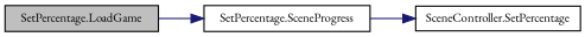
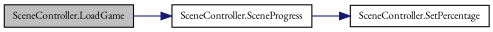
  digraph {
    fontname="EB Garamond"
    rankdir=LR
    node [color=black fillcolor=white fontname="EB Garamond" fontsize=10 shape=record style=filled]
    edge [color=midnightblue fontname="EB Garamond" fontsize=10 labelfontname=Helvetica labelfontsize=10 style=solid]
-   n1 [fillcolor=grey75 fontcolor=black height=0.2 label="SetPercentage.LoadGame" width=0.4]
-   n2 [height=0.2 label="SetPercentage.SceneProgress" width=0.4]
+   n1 [fillcolor=grey75 fontcolor=black height=0.2 label="SceneController.LoadGame" width=0.4]
+   n2 [height=0.2 label="SceneController.SceneProgress" width=0.4]
    n3 [height=0.2 label="SceneController.SetPercentage" width=0.4]
    n1 -> n2
    n2 -> n3
  }
